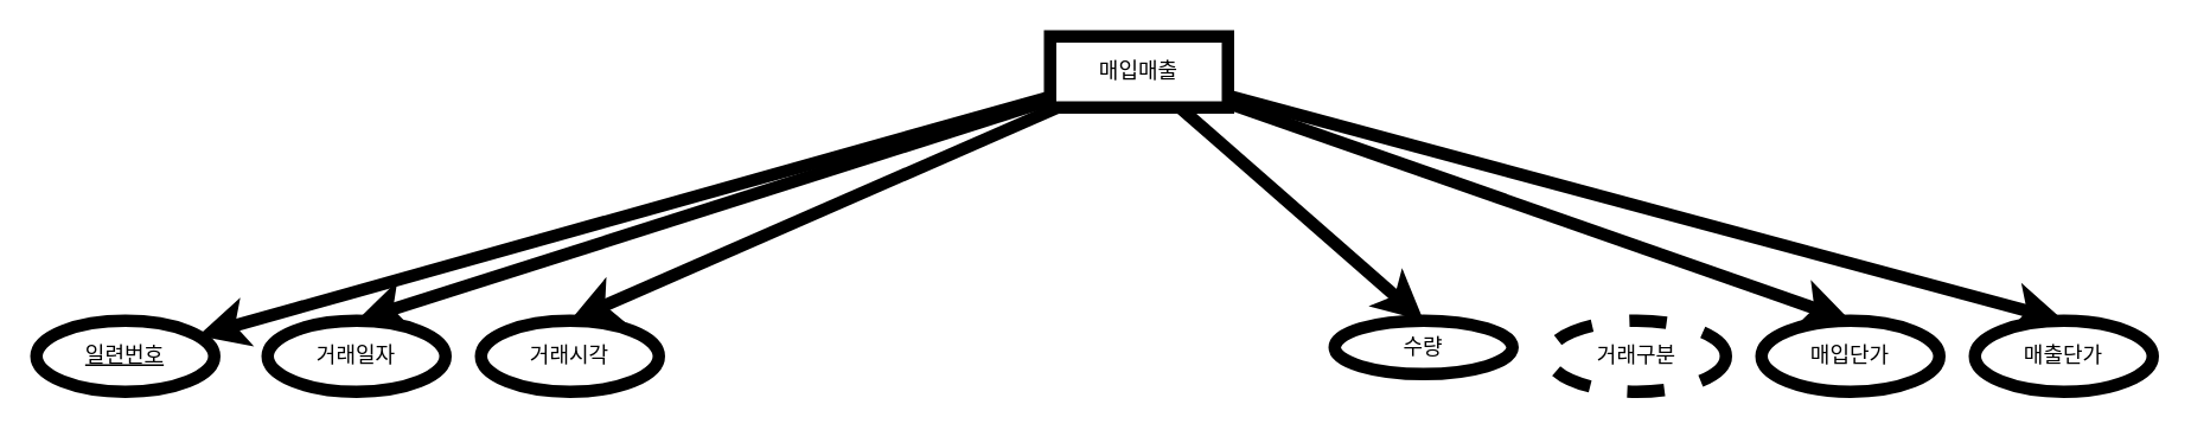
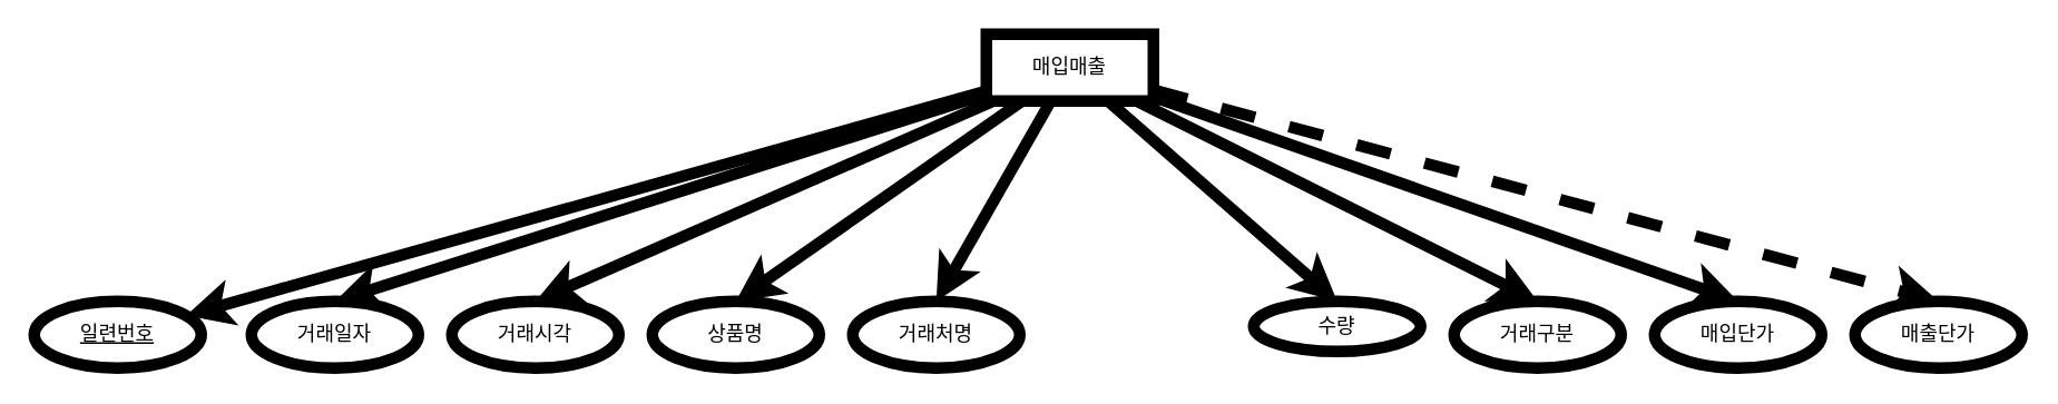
  <mxCell id="0" />
  <mxCell id="1" parent="0" />
  <mxCell id="2" style="rounded=0;orthogonalLoop=1;jettySize=auto;html=1;strokeWidth=7;strokeColor=#000000;" parent="1" source="11" target="12" edge="1"><mxGeometry relative="1" as="geometry" /></mxCell>
  <mxCell id="3" style="rounded=0;orthogonalLoop=1;jettySize=auto;html=1;entryX=0.5;entryY=0;entryDx=0;entryDy=0;strokeWidth=7;strokeColor=#000000;" parent="1" source="11" target="13" edge="1"><mxGeometry relative="1" as="geometry" /></mxCell>
  <mxCell id="4" style="rounded=0;orthogonalLoop=1;jettySize=auto;html=1;entryX=0.5;entryY=0;entryDx=0;entryDy=0;strokeWidth=7;strokeColor=#000000;" parent="1" source="11" target="14" edge="1"><mxGeometry relative="1" as="geometry" /></mxCell>
+ <mxCell id="5" style="rounded=0;orthogonalLoop=1;jettySize=auto;html=1;entryX=0.5;entryY=0;entryDx=0;entryDy=0;strokeWidth=7;strokeColor=#000000;" parent="1" source="11" target="15" edge="1"><mxGeometry relative="1" as="geometry" /></mxCell>
+ <mxCell id="6" style="rounded=0;orthogonalLoop=1;jettySize=auto;html=1;entryX=0.5;entryY=0;entryDx=0;entryDy=0;strokeWidth=7;strokeColor=#000000;" parent="1" source="11" target="16" edge="1"><mxGeometry relative="1" as="geometry" /></mxCell>
+ <mxCell id="7" style="rounded=0;orthogonalLoop=1;jettySize=auto;html=1;entryX=0.5;entryY=0;entryDx=0;entryDy=0;strokeWidth=7;strokeColor=#000000;" parent="1" source="11" target="17" edge="1"><mxGeometry relative="1" as="geometry" /></mxCell>
  <mxCell id="8" style="rounded=0;orthogonalLoop=1;jettySize=auto;html=1;entryX=0.5;entryY=0;entryDx=0;entryDy=0;strokeWidth=7;strokeColor=#000000;" parent="1" source="11" target="18" edge="1"><mxGeometry relative="1" as="geometry" /></mxCell>
  <mxCell id="9" style="rounded=0;orthogonalLoop=1;jettySize=auto;html=1;entryX=0.5;entryY=0;entryDx=0;entryDy=0;strokeWidth=7;strokeColor=#000000;" parent="1" source="11" target="19" edge="1"><mxGeometry relative="1" as="geometry" /></mxCell>
- <mxCell id="10" style="rounded=0;orthogonalLoop=1;jettySize=auto;html=1;entryX=0.5;entryY=0;entryDx=0;entryDy=0;strokeWidth=7;strokeColor=#000000;" parent="1" source="11" target="20" edge="1"><mxGeometry relative="1" as="geometry" /></mxCell>
+ <mxCell id="10" style="rounded=0;orthogonalLoop=1;jettySize=auto;html=1;entryX=0.5;entryY=0;entryDx=0;entryDy=0;strokeWidth=7;strokeColor=#000000;dashed=1;" parent="1" source="11" target="20" edge="1"><mxGeometry relative="1" as="geometry" /></mxCell>
  <mxCell id="11" value="매입매출" style="whiteSpace=wrap;html=1;align=center;strokeWidth=7;strokeColor=#000000;" parent="1" vertex="1"><mxGeometry x="590" y="20" width="100" height="40" as="geometry" /></mxCell>
  <mxCell id="12" value="일련번호" style="ellipse;whiteSpace=wrap;html=1;align=center;fontStyle=4;strokeWidth=7;strokeColor=#000000;" parent="1" vertex="1"><mxGeometry x="20" y="180" width="100" height="40" as="geometry" /></mxCell>
  <mxCell id="13" value="거래일자" style="ellipse;whiteSpace=wrap;html=1;align=center;strokeWidth=7;strokeColor=#000000;" parent="1" vertex="1"><mxGeometry x="150" y="180" width="100" height="40" as="geometry" /></mxCell>
  <mxCell id="14" value="거래시각" style="ellipse;whiteSpace=wrap;html=1;align=center;strokeWidth=7;strokeColor=#000000;" parent="1" vertex="1"><mxGeometry x="270" y="180" width="100" height="40" as="geometry" /></mxCell>
- <mxCell id="17" value="거래구분" style="ellipse;whiteSpace=wrap;html=1;align=center;strokeWidth=7;strokeColor=#000000;dashed=1;" parent="1" vertex="1"><mxGeometry x="870" y="180" width="100" height="40" as="geometry" /></mxCell>
+ <mxCell id="15" value="상품명" style="ellipse;whiteSpace=wrap;html=1;align=center;strokeWidth=7;strokeColor=#000000;" parent="1" vertex="1"><mxGeometry x="390" y="180" width="100" height="40" as="geometry" /></mxCell>
+ <mxCell id="16" value="거래처명" style="ellipse;whiteSpace=wrap;html=1;align=center;strokeWidth=7;strokeColor=#000000;" parent="1" vertex="1"><mxGeometry x="510" y="180" width="100" height="40" as="geometry" /></mxCell>
+ <mxCell id="17" value="거래구분" style="ellipse;whiteSpace=wrap;html=1;align=center;strokeWidth=7;strokeColor=#000000;" parent="1" vertex="1"><mxGeometry x="870" y="180" width="100" height="40" as="geometry" /></mxCell>
  <mxCell id="18" value="수량" style="ellipse;whiteSpace=wrap;html=1;align=center;strokeWidth=7;strokeColor=#000000;" parent="1" vertex="1"><mxGeometry x="750" y="180" width="100" height="30" as="geometry" /></mxCell>
  <mxCell id="19" value="매입단가" style="ellipse;whiteSpace=wrap;html=1;align=center;strokeWidth=7;strokeColor=#000000;" parent="1" vertex="1"><mxGeometry x="990" y="180" width="100" height="40" as="geometry" /></mxCell>
  <mxCell id="20" value="매출단가" style="ellipse;whiteSpace=wrap;html=1;align=center;strokeWidth=7;strokeColor=#000000;" parent="1" vertex="1"><mxGeometry x="1110" y="180" width="100" height="40" as="geometry" /></mxCell>
